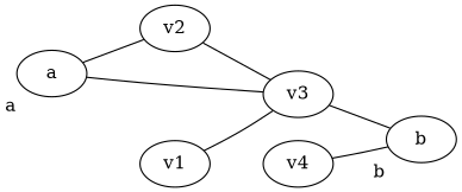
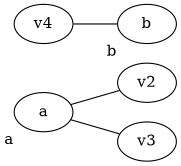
  graph {
    rankdir=LR
    node [style=inner]
    a [style=pole xlabel=a]
    v2
    v3
-   v1
    b [style=pole xlabel=b]
    v4
    a -- v2 [label=" " texlbl="$\overline{x}$"]
    a -- v3 [label=" " texlbl="$x$"]
-   v2 -- v3 [label=" " texlbl="$\overline{y}$"]
-   v3 -- b [label=" " texlbl="$\overline{z}$"]
-   v1 -- v3 [label=" " texlbl="$y$"]
    v4 -- b [label=" " texlbl="$z$"]
  }
